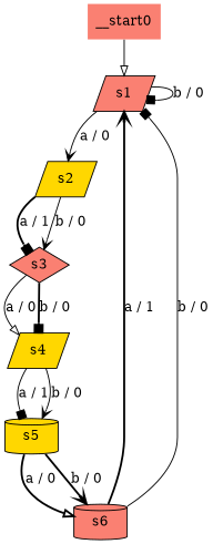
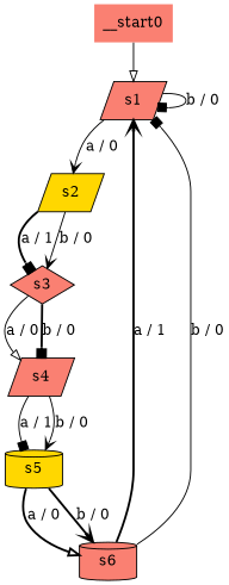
  digraph {
    node [fillcolor=salmon shape=parallelogram style=filled]
    edge [arrowhead=box style=solid]
    s1
    s2 [fillcolor=gold]
    s3 [shape=diamond]
-   s4 [fillcolor=gold]
+   s4
    s5 [fillcolor=gold shape=cylinder]
    s6 [shape=cylinder]
    __start0 [shape=none]
    s1 -> s1 [label="b / 0"]
    s1 -> s2 [arrowhead=vee label="a / 0"]
    s2 -> s3 [label="a / 1" style=bold]
    s2 -> s3 [arrowhead=vee label="b / 0"]
    s3 -> s4 [arrowhead=onormal label="a / 0"]
    s3 -> s4 [label="b / 0" style=bold]
    s4 -> s5 [label="a / 1"]
    s4 -> s5 [arrowhead=vee label="b / 0"]
    s5 -> s6 [arrowhead=onormal label="a / 0" style=bold]
    s5 -> s6 [arrowhead=vee label="b / 0" style=bold]
    s6 -> s1 [arrowhead=vee label="a / 1" style=bold]
    s6 -> s1 [label="b / 0"]
    __start0 -> s1 [arrowhead=onormal]
  }
